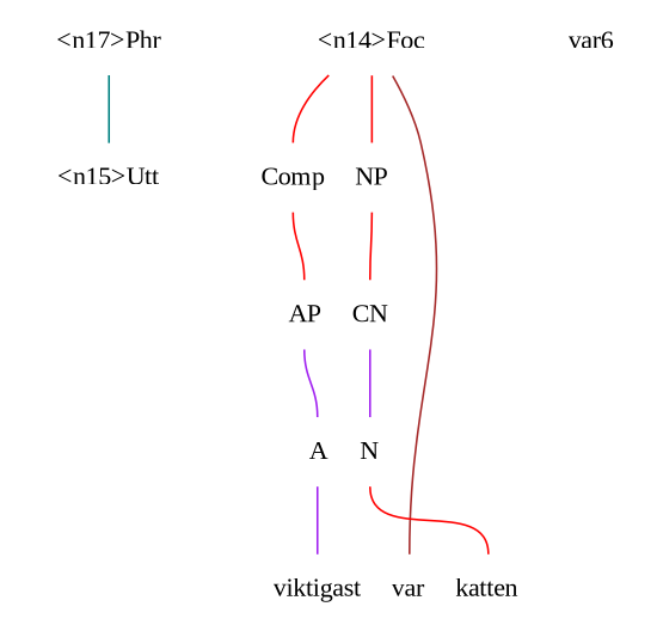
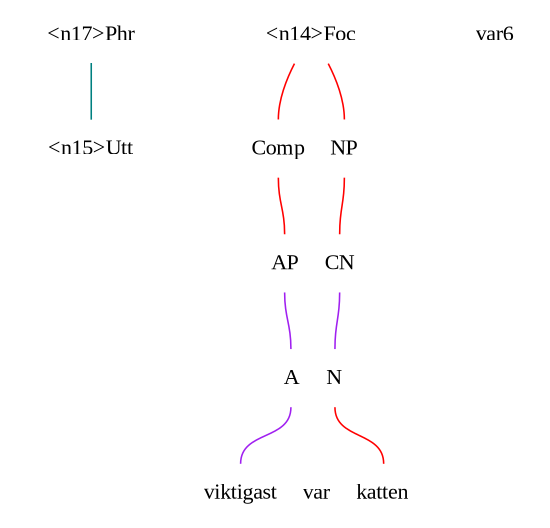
  graph {
    fontname="Liberation Serif"
    rankdir=BU
    node [color=white fontname="Liberation Serif" shape=record]
    edge [color=red fontname="Liberation Serif" tailport="n14:s"]
    n1 [label="<n17>Phr" shape=hexagon]
    n2 [label="<n15>Utt" shape=cylinder]
    n3 [label="<n14>Foc" shape=trapezium]
    n4 [label="<n7>Comp | <n13>NP"]
    n5 [label="<n99990>viktigast | <n99991>var | <n99992>katten"]
    n6 [label="<n6>AP | <n12>CN"]
    n7 [label="<n5>A | <n11>N"]
    n8 [label=var6 shape=hexagon]
    n1 -- n2 [color=teal headport="n15:n" tailport="n17:s"]
    n3 -- n4 [headport="n7:n"]
    n3 -- n4 [headport="n13:n"]
-   n3 -- n5 [color=brown headport="n99991:n"]
    n4 -- n6 [headport="n6:n" tailport="n7:s"]
    n4 -- n6 [headport="n12:n" tailport="n13:s"]
    n6 -- n7 [color=purple headport="n5:n" tailport="n6:s"]
    n6 -- n7 [color=purple headport="n11:n" tailport="n12:s"]
    n7 -- n5 [color=purple headport="n99990:n" tailport="n5:s"]
    n7 -- n5 [headport="n99992:n" tailport="n11:s"]
  }
